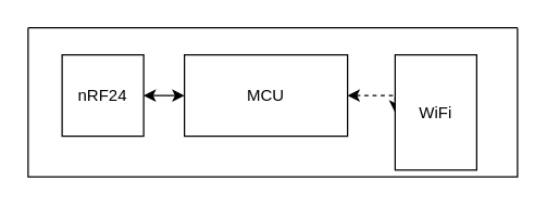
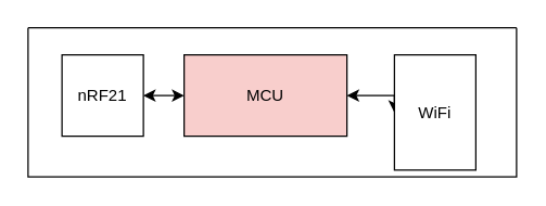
  <mxCell id="0" />
  <mxCell id="1" parent="0" />
  <mxCell id="2" value="" style="swimlane;startSize=0;" vertex="1" parent="1"><mxGeometry x="20" y="20" width="360" height="110" as="geometry" /></mxCell>
  <mxCell id="3" style="edgeStyle=orthogonalEdgeStyle;rounded=0;orthogonalLoop=1;jettySize=auto;html=1;exitX=1;exitY=0.5;exitDx=0;exitDy=0;entryX=0;entryY=0.5;entryDx=0;entryDy=0;startArrow=classic;startFill=1;" edge="1" parent="2" source="4" target="6"><mxGeometry relative="1" as="geometry" /></mxCell>
- <mxCell id="4" value="nRF24" style="rounded=0;whiteSpace=wrap;html=1;" vertex="1" parent="2"><mxGeometry x="25" y="20" width="60" height="60" as="geometry" /></mxCell>
- <mxCell id="5" style="edgeStyle=orthogonalEdgeStyle;rounded=0;orthogonalLoop=1;jettySize=auto;html=1;exitX=1;exitY=0.5;exitDx=0;exitDy=0;entryX=0;entryY=0.5;entryDx=0;entryDy=0;startArrow=classic;startFill=1;dashed=1;" edge="1" parent="2" source="6" target="7"><mxGeometry relative="1" as="geometry" /></mxCell>
- <mxCell id="6" value="MCU" style="rounded=0;whiteSpace=wrap;html=1;" vertex="1" parent="2"><mxGeometry x="115" y="20" width="120" height="60" as="geometry" /></mxCell>
+ <mxCell id="4" value="nRF21" style="rounded=0;whiteSpace=wrap;html=1;" vertex="1" parent="2"><mxGeometry x="25" y="20" width="60" height="60" as="geometry" /></mxCell>
+ <mxCell id="5" style="edgeStyle=orthogonalEdgeStyle;rounded=0;orthogonalLoop=1;jettySize=auto;html=1;exitX=1;exitY=0.5;exitDx=0;exitDy=0;entryX=0;entryY=0.5;entryDx=0;entryDy=0;startArrow=classic;startFill=1;" edge="1" parent="2" source="6" target="7"><mxGeometry relative="1" as="geometry" /></mxCell>
+ <mxCell id="6" value="MCU" style="rounded=0;whiteSpace=wrap;html=1;fillColor=#f8cecc;" vertex="1" parent="2"><mxGeometry x="115" y="20" width="120" height="60" as="geometry" /></mxCell>
  <mxCell id="7" value="WiFi" style="rounded=0;whiteSpace=wrap;html=1;" vertex="1" parent="2"><mxGeometry x="270" y="20" width="60" height="85" as="geometry" /></mxCell>
